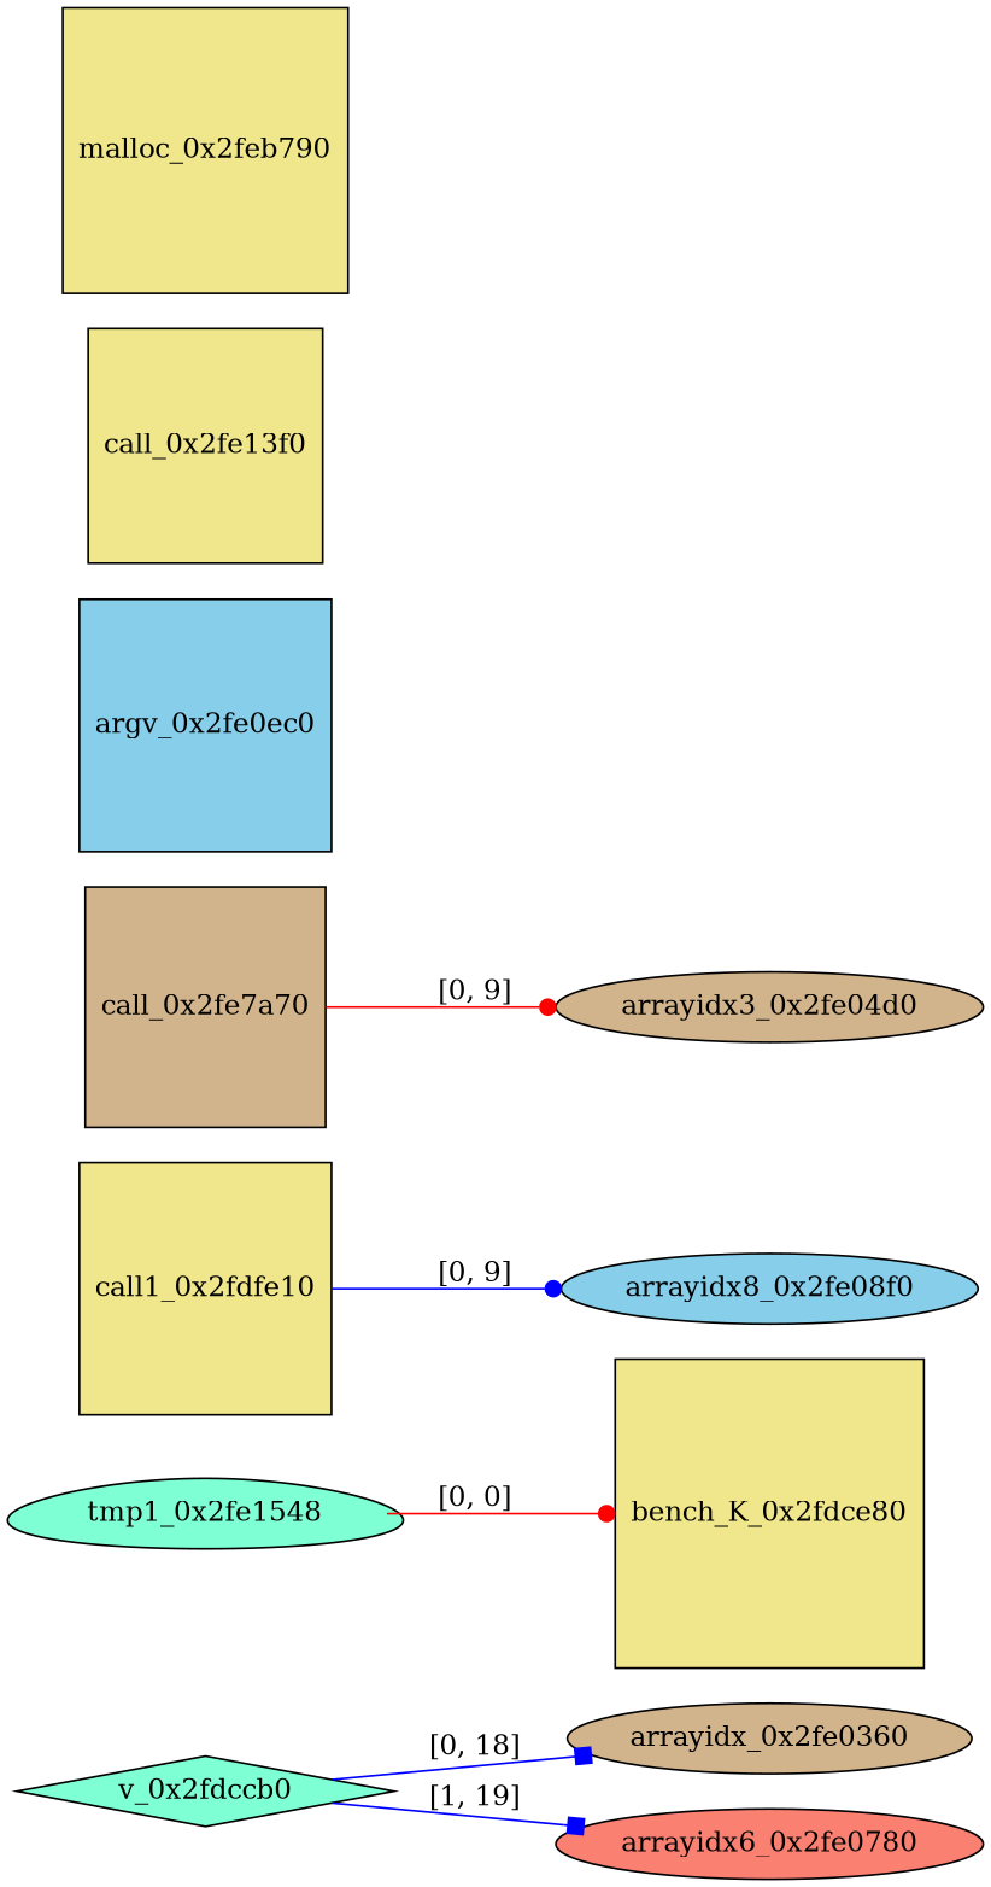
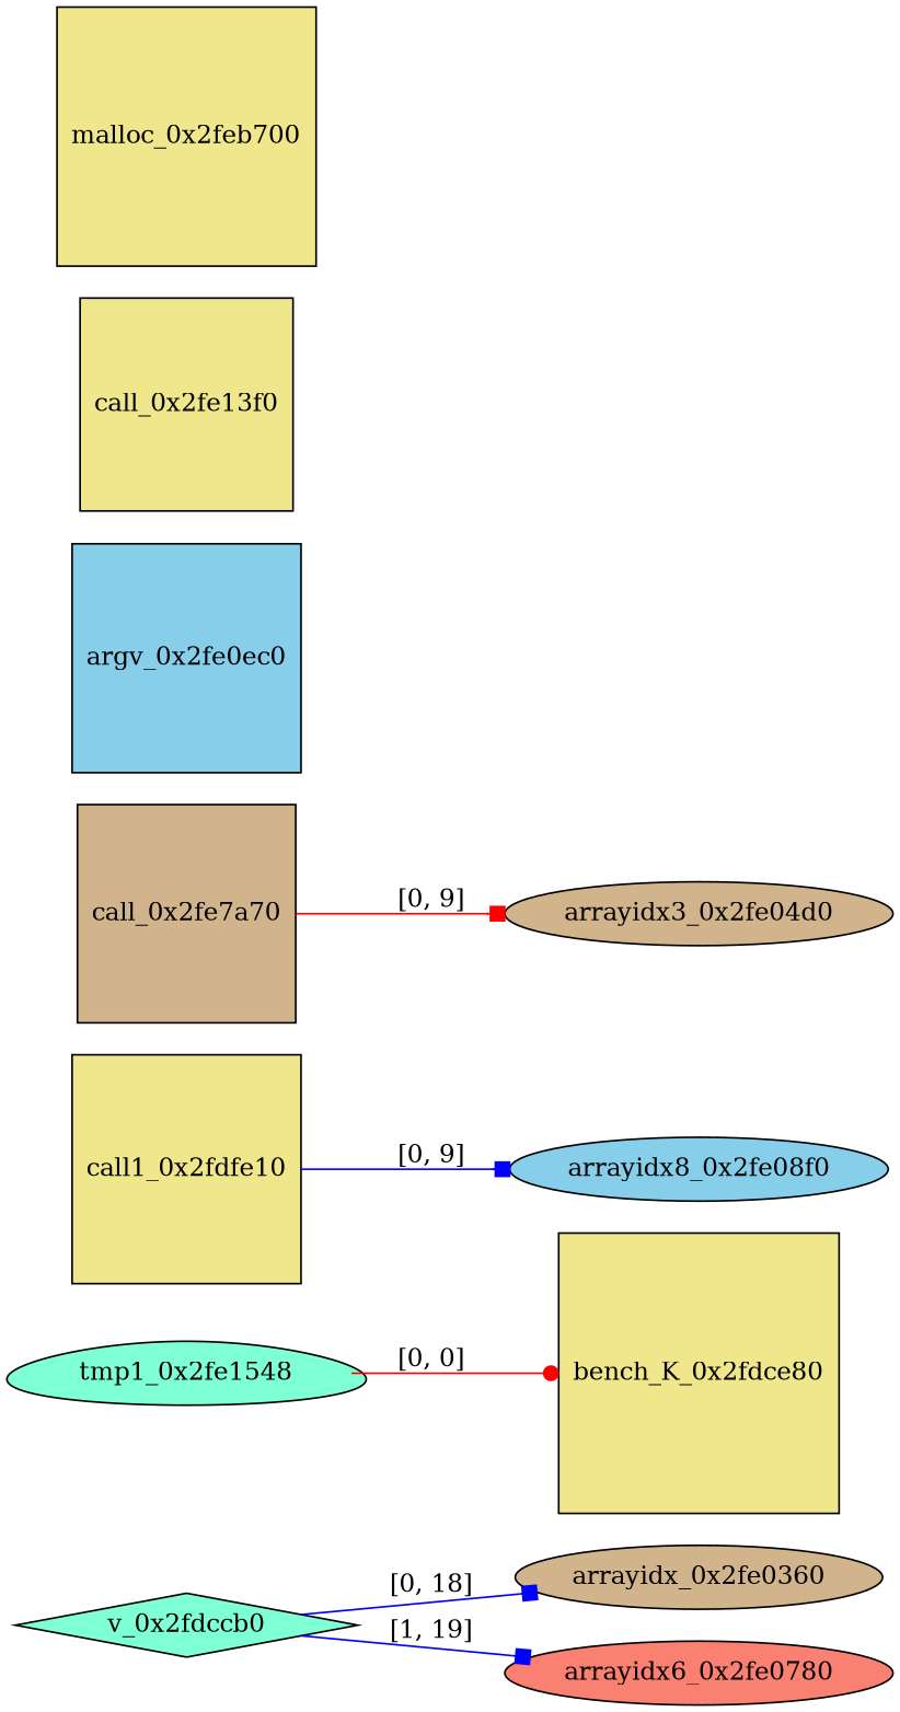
  digraph {
    rankdir=LR
    node [fillcolor=khaki shape=square style=filled]
    edge [arrowhead=dot color=blue]
    v_0x2fdccb0 [fillcolor=aquamarine shape=diamond]
    arrayidx_0x2fe0360 [fillcolor=tan shape=ellipse]
    arrayidx6_0x2fe0780 [fillcolor=salmon shape=ellipse]
    tmp1_0x2fe1548 [fillcolor=aquamarine shape=egg]
    bench_K_0x2fdce80
    call1_0x2fdfe10
    arrayidx8_0x2fe08f0 [fillcolor=skyblue shape=ellipse]
    arrayidx3_0x2fe04d0 [fillcolor=tan shape=ellipse]
    call_0x2fe7a70 [fillcolor=tan]
    argv_0x2fe0ec0 [fillcolor=skyblue]
    call_0x2fe13f0
-   malloc_0x2feb700 [label=malloc_0x2feb790]
+   malloc_0x2feb700
    v_0x2fdccb0 -> arrayidx_0x2fe0360 [arrowhead=box label="[0, 18]"]
    v_0x2fdccb0 -> arrayidx6_0x2fe0780 [arrowhead=box label="[1, 19]"]
    tmp1_0x2fe1548 -> bench_K_0x2fdce80 [color=red label="[0, 0]"]
-   call1_0x2fdfe10 -> arrayidx8_0x2fe08f0 [label="[0, 9]"]
-   call_0x2fe7a70 -> arrayidx3_0x2fe04d0 [color=red label="[0, 9]"]
+   call1_0x2fdfe10 -> arrayidx8_0x2fe08f0 [arrowhead=box label="[0, 9]"]
+   call_0x2fe7a70 -> arrayidx3_0x2fe04d0 [arrowhead=box color=red label="[0, 9]"]
  }
